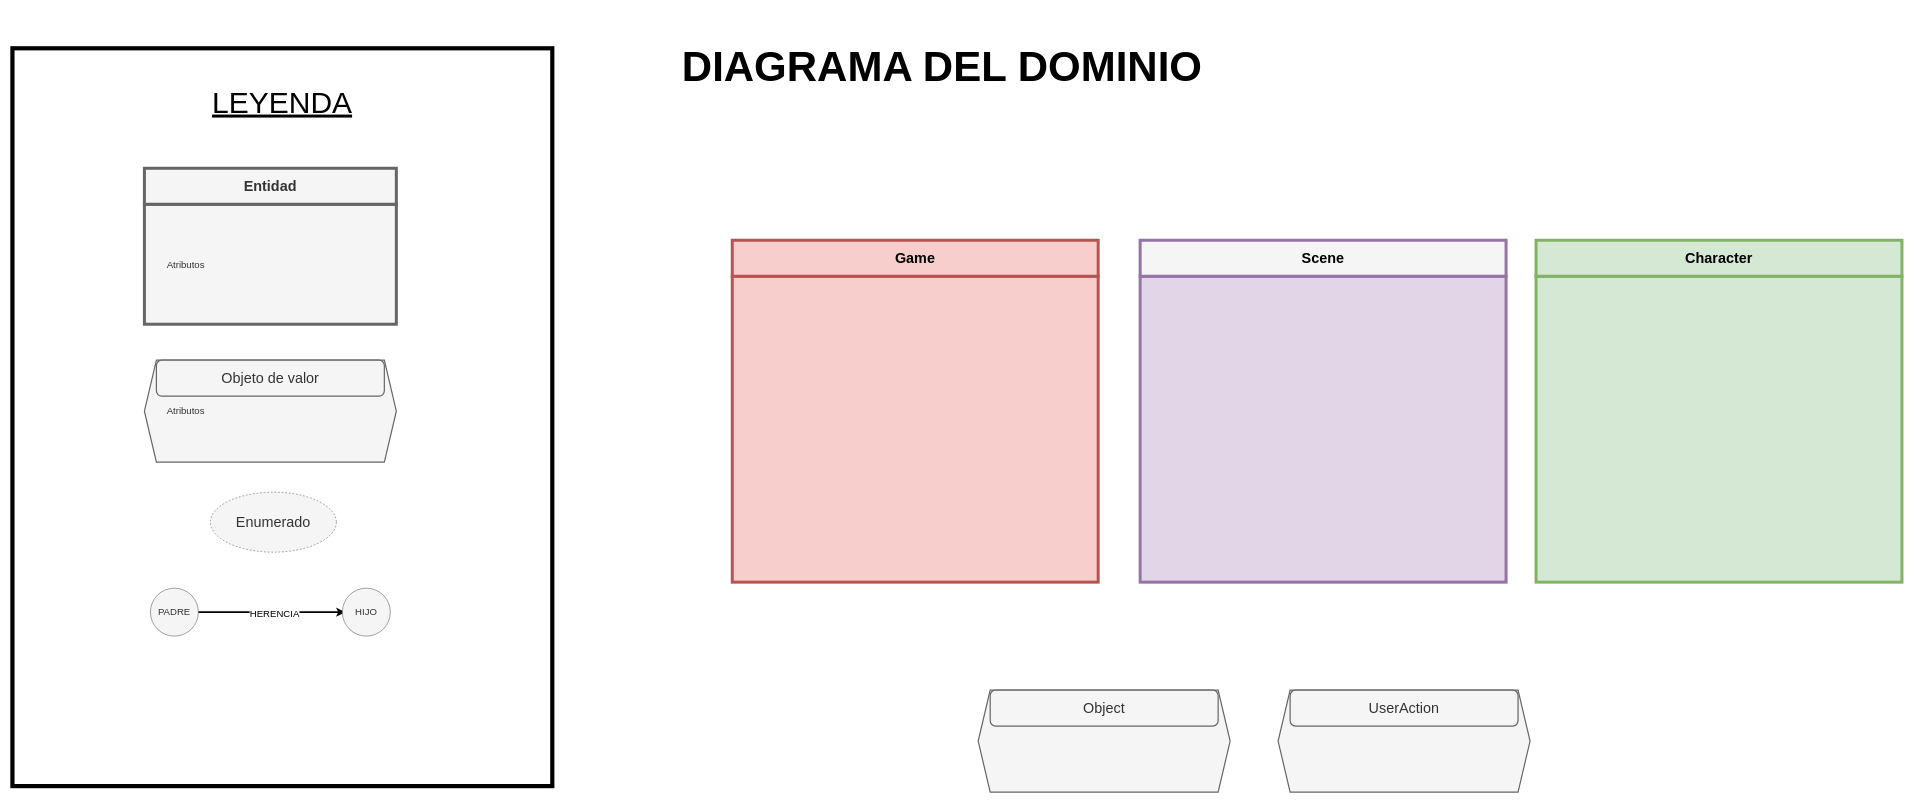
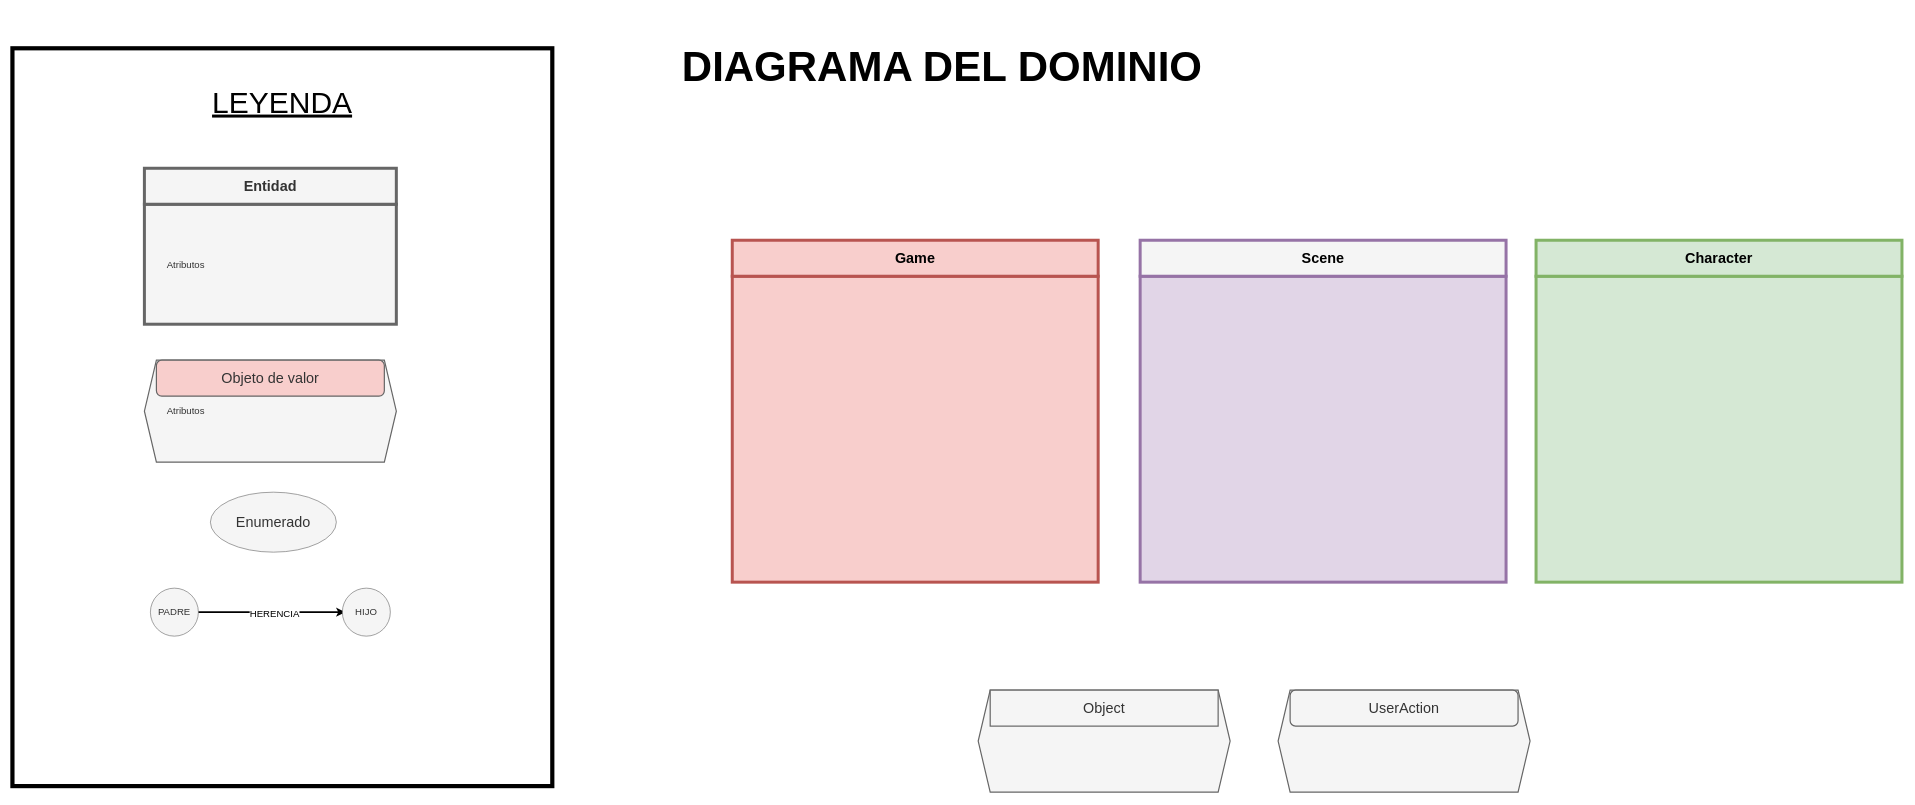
  <mxCell id="0" />
  <mxCell id="1" parent="0" />
  <mxCell id="2" value="" style="rounded=0;whiteSpace=wrap;html=1;fillColor=none;strokeWidth=7;" vertex="1" parent="1"><mxGeometry x="20" y="80" width="900" height="1230" as="geometry" /></mxCell>
  <mxCell id="3" value="" style="rounded=0;whiteSpace=wrap;html=1;fillColor=#f8cecc;strokeColor=#b85450;strokeWidth=5;align=left;" vertex="1" parent="1"><mxGeometry x="1220" y="460" width="610" height="510" as="geometry" /></mxCell>
  <mxCell id="4" value="&lt;font style=&quot;font-size: 24px;&quot;&gt;&lt;b&gt;Game&lt;/b&gt;&lt;/font&gt;" style="rounded=0;whiteSpace=wrap;html=1;fillColor=#f8cecc;strokeColor=#b85450;strokeWidth=5;" vertex="1" parent="1"><mxGeometry x="1220" y="400" width="610" height="60" as="geometry" /></mxCell>
  <mxCell id="5" value="&lt;font style=&quot;font-size: 16px;&quot;&gt;&lt;span style=&quot;white-space: pre;&quot;&gt;&#09;&lt;/span&gt;Atributos&lt;/font&gt;" style="rounded=0;whiteSpace=wrap;html=1;fillColor=#f5f5f5;strokeColor=#666666;strokeWidth=5;align=left;fontColor=#333333;" vertex="1" parent="1"><mxGeometry x="240" y="340" width="420" height="200" as="geometry" /></mxCell>
  <mxCell id="6" value="&lt;font style=&quot;font-size: 24px;&quot;&gt;&lt;b&gt;Entidad&lt;/b&gt;&lt;/font&gt;" style="rounded=0;whiteSpace=wrap;html=1;fillColor=#f5f5f5;strokeColor=#666666;strokeWidth=5;fontColor=#333333;" vertex="1" parent="1"><mxGeometry x="240" y="280" width="420" height="60" as="geometry" /></mxCell>
  <mxCell id="7" value="&lt;font style=&quot;font-size: 16px;&quot;&gt;&lt;span style=&quot;white-space: pre;&quot;&gt;&#09;&lt;/span&gt;Atributos&lt;/font&gt;" style="shape=hexagon;perimeter=hexagonPerimeter2;whiteSpace=wrap;html=1;fixedSize=1;fillColor=#f5f5f5;strokeColor=#666666;fontColor=#333333;strokeWidth=2;align=left;" vertex="1" parent="1"><mxGeometry x="240" y="600" width="420" height="170" as="geometry" /></mxCell>
- <mxCell id="8" value="&lt;font style=&quot;font-size: 24px;&quot;&gt;Objeto de valor&lt;/font&gt;" style="rounded=1;whiteSpace=wrap;html=1;fillColor=#f5f5f5;fontColor=#333333;strokeColor=#666666;strokeWidth=2;" vertex="1" parent="1"><mxGeometry x="260" y="600" width="380" height="60" as="geometry" /></mxCell>
- <mxCell id="9" value="&lt;font style=&quot;font-size: 24px;&quot;&gt;Enumerado&lt;/font&gt;" style="ellipse;whiteSpace=wrap;html=1;fillColor=#f5f5f5;fontColor=#333333;strokeColor=#666666;dashed=1;" vertex="1" parent="1"><mxGeometry x="350" y="820" width="210" height="100" as="geometry" /></mxCell>
+ <mxCell id="8" value="&lt;font style=&quot;font-size: 24px;&quot;&gt;Objeto de valor&lt;/font&gt;" style="rounded=1;whiteSpace=wrap;html=1;fillColor=#f8cecc;fontColor=#333333;strokeColor=#666666;strokeWidth=2;" vertex="1" parent="1"><mxGeometry x="260" y="600" width="380" height="60" as="geometry" /></mxCell>
+ <mxCell id="9" value="&lt;font style=&quot;font-size: 24px;&quot;&gt;Enumerado&lt;/font&gt;" style="ellipse;whiteSpace=wrap;html=1;fillColor=#f5f5f5;fontColor=#333333;strokeColor=#666666;" vertex="1" parent="1"><mxGeometry x="350" y="820" width="210" height="100" as="geometry" /></mxCell>
  <mxCell id="10" value="&lt;font style=&quot;font-size: 70px;&quot;&gt;&lt;b style=&quot;&quot;&gt;DIAGRAMA DEL DOMINIO&lt;/b&gt;&lt;/font&gt;" style="text;html=1;align=center;verticalAlign=middle;whiteSpace=wrap;rounded=0;" vertex="1" parent="1"><mxGeometry x="1120" y="20" width="900" height="180" as="geometry" /></mxCell>
  <mxCell id="11" value="&lt;font style=&quot;font-size: 50px;&quot;&gt;&lt;u style=&quot;&quot;&gt;LEYENDA&lt;/u&gt;&lt;/font&gt;" style="text;html=1;align=center;verticalAlign=middle;whiteSpace=wrap;rounded=0;" vertex="1" parent="1"><mxGeometry x="130" y="120" width="680" height="100" as="geometry" /></mxCell>
  <mxCell id="12" value="" style="endArrow=classic;html=1;strokeWidth=3;" edge="1" parent="1"><mxGeometry width="50" height="50" relative="1" as="geometry"><mxPoint x="325" y="1020" as="sourcePoint" /><mxPoint x="575" y="1020" as="targetPoint" /></mxGeometry></mxCell>
  <mxCell id="13" value="&lt;font style=&quot;font-size: 16px;&quot;&gt;HERENCIA&lt;/font&gt;" style="edgeLabel;html=1;align=center;verticalAlign=middle;resizable=0;points=[];" vertex="1" connectable="0" parent="12"><mxGeometry x="0.047" y="-2" relative="1" as="geometry"><mxPoint as="offset" /></mxGeometry></mxCell>
  <mxCell id="14" value="&lt;font style=&quot;font-size: 16px;&quot;&gt;PADRE&lt;/font&gt;" style="ellipse;whiteSpace=wrap;html=1;fillColor=#f5f5f5;fontColor=#333333;strokeColor=#666666;" vertex="1" parent="1"><mxGeometry x="250" y="980" width="80" height="80" as="geometry" /></mxCell>
  <mxCell id="15" value="&lt;font style=&quot;font-size: 16px;&quot;&gt;HIJO&lt;/font&gt;" style="ellipse;whiteSpace=wrap;html=1;fillColor=#f5f5f5;fontColor=#333333;strokeColor=#666666;" vertex="1" parent="1"><mxGeometry x="570" y="980" width="80" height="80" as="geometry" /></mxCell>
  <mxCell id="16" value="" style="rounded=0;whiteSpace=wrap;html=1;fillColor=#e1d5e7;strokeColor=#9673a6;strokeWidth=5;align=left;" vertex="1" parent="1"><mxGeometry x="1900" y="460" width="610" height="510" as="geometry" /></mxCell>
  <mxCell id="17" value="&lt;font style=&quot;font-size: 24px;&quot;&gt;&lt;b&gt;Scene&lt;/b&gt;&lt;/font&gt;" style="rounded=0;whiteSpace=wrap;html=1;fillColor=#f5f5f5;strokeColor=#9673a6;strokeWidth=5;" vertex="1" parent="1"><mxGeometry x="1900" y="400" width="610" height="60" as="geometry" /></mxCell>
  <mxCell id="18" value="" style="shape=hexagon;perimeter=hexagonPerimeter2;whiteSpace=wrap;html=1;fixedSize=1;fillColor=#f5f5f5;strokeColor=#666666;fontColor=#333333;strokeWidth=2;align=left;" vertex="1" parent="1"><mxGeometry x="1630" y="1150" width="420" height="170" as="geometry" /></mxCell>
- <mxCell id="19" value="&lt;font style=&quot;font-size: 24px;&quot;&gt;Object&lt;/font&gt;" style="rounded=1;whiteSpace=wrap;html=1;fillColor=#f5f5f5;fontColor=#333333;strokeColor=#666666;strokeWidth=2;" vertex="1" parent="1"><mxGeometry x="1650" y="1150" width="380" height="60" as="geometry" /></mxCell>
+ <mxCell id="19" value="&lt;font style=&quot;font-size: 24px;&quot;&gt;Object&lt;/font&gt;" style="whiteSpace=wrap;html=1;fillColor=#f5f5f5;fontColor=#333333;strokeColor=#666666;strokeWidth=2;rounded=0;" vertex="1" parent="1"><mxGeometry x="1650" y="1150" width="380" height="60" as="geometry" /></mxCell>
  <mxCell id="20" value="" style="rounded=0;whiteSpace=wrap;html=1;fillColor=#d5e8d4;strokeColor=#82b366;strokeWidth=5;align=left;" vertex="1" parent="1"><mxGeometry x="2560" y="460" width="610" height="510" as="geometry" /></mxCell>
  <mxCell id="21" value="&lt;font style=&quot;font-size: 24px;&quot;&gt;&lt;b&gt;Character&lt;/b&gt;&lt;/font&gt;" style="rounded=0;whiteSpace=wrap;html=1;fillColor=#d5e8d4;strokeColor=#82b366;strokeWidth=5;" vertex="1" parent="1"><mxGeometry x="2560" y="400" width="610" height="60" as="geometry" /></mxCell>
  <mxCell id="22" value="" style="shape=hexagon;perimeter=hexagonPerimeter2;whiteSpace=wrap;html=1;fixedSize=1;fillColor=#f5f5f5;strokeColor=#666666;fontColor=#333333;strokeWidth=2;align=left;" vertex="1" parent="1"><mxGeometry x="2130" y="1150" width="420" height="170" as="geometry" /></mxCell>
  <mxCell id="23" value="&lt;font style=&quot;font-size: 24px;&quot;&gt;UserAction&lt;/font&gt;" style="rounded=1;whiteSpace=wrap;html=1;fillColor=#f5f5f5;fontColor=#333333;strokeColor=#666666;strokeWidth=2;" vertex="1" parent="1"><mxGeometry x="2150" y="1150" width="380" height="60" as="geometry" /></mxCell>
